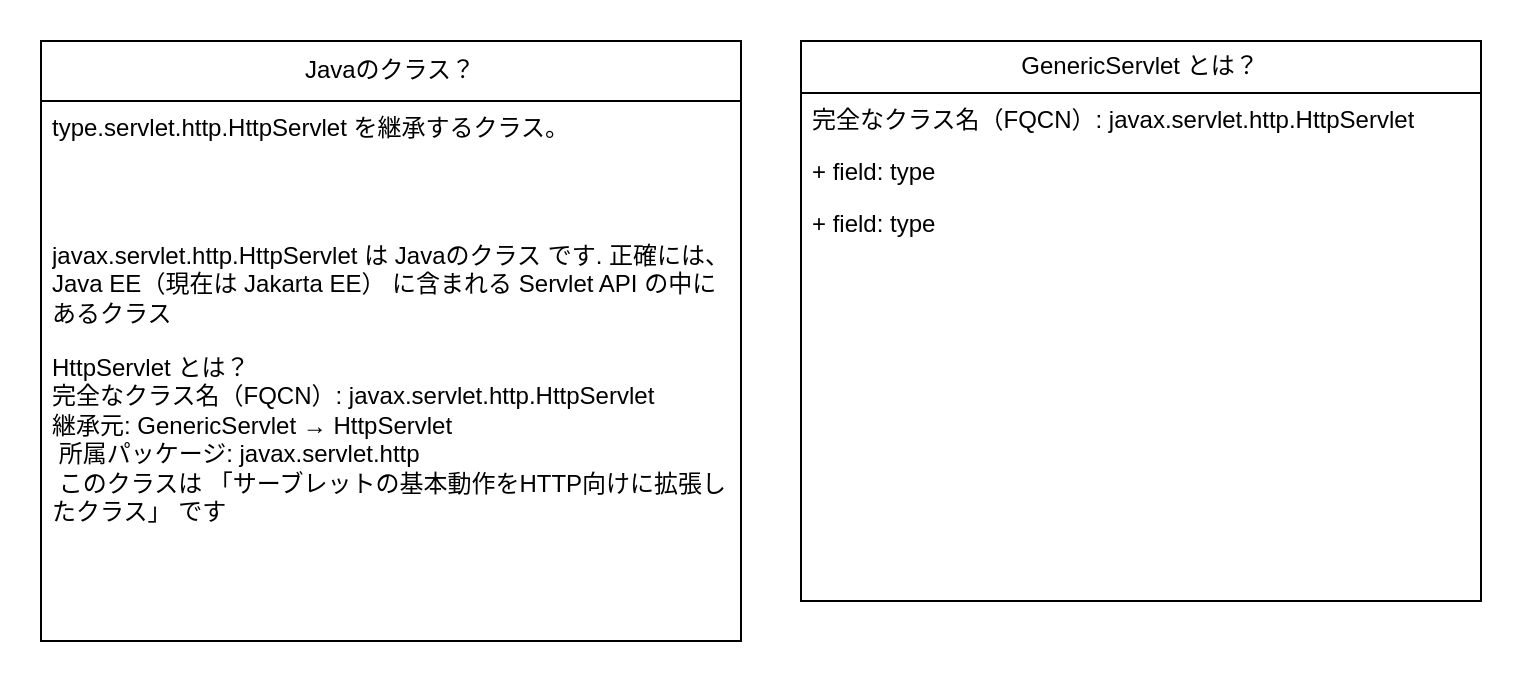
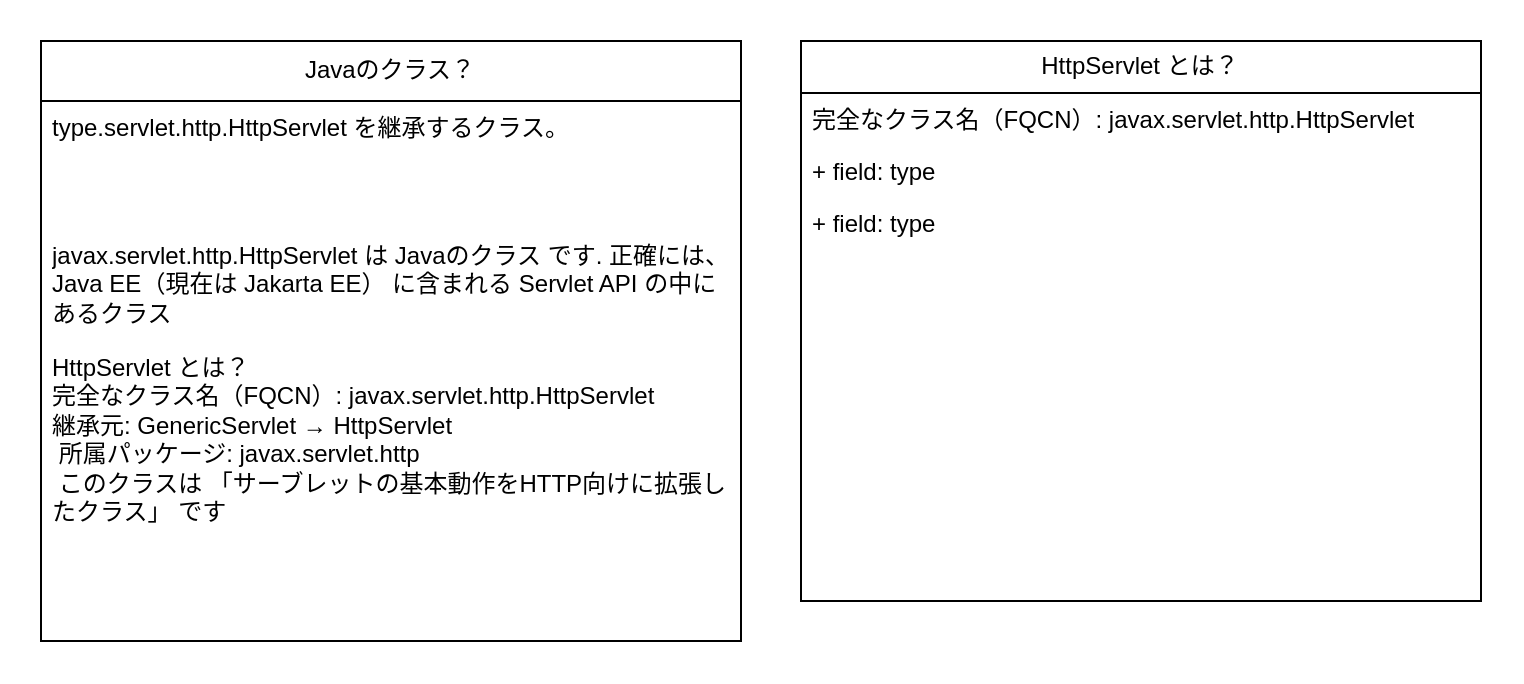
  <mxCell id="0" />
  <mxCell id="1" parent="0" />
  <mxCell id="2" value="Javaのクラス？" style="swimlane;fontStyle=0;childLayout=stackLayout;horizontal=1;startSize=30;fillColor=none;horizontalStack=0;resizeParent=1;resizeParentMax=0;resizeLast=0;collapsible=1;marginBottom=0;whiteSpace=wrap;html=1;" vertex="1" parent="1"><mxGeometry x="20" y="20" width="350" height="300" as="geometry"><mxRectangle x="90" y="110" width="110" height="30" as="alternateBounds" /></mxGeometry></mxCell>
  <mxCell id="3" value="type.servlet.http.HttpServlet を継承するクラス。" style="text;strokeColor=none;fillColor=none;align=left;verticalAlign=top;spacingLeft=4;spacingRight=4;overflow=hidden;rotatable=0;points=[[0,0.5],[1,0.5]];portConstraint=eastwest;whiteSpace=wrap;html=1;" vertex="1" parent="2"><mxGeometry y="30" width="350" height="64" as="geometry" /></mxCell>
  <mxCell id="4" value="javax.servlet.http.HttpServlet は Javaのクラス です. 正確には、Java EE（現在は Jakarta EE） に含まれる Servlet API の中にあるクラス" style="text;strokeColor=none;fillColor=none;align=left;verticalAlign=top;spacingLeft=4;spacingRight=4;overflow=hidden;rotatable=0;points=[[0,0.5],[1,0.5]];portConstraint=eastwest;whiteSpace=wrap;html=1;" vertex="1" parent="2"><mxGeometry y="94" width="350" height="56" as="geometry" /></mxCell>
  <mxCell id="5" value="&lt;div&gt;HttpServlet とは？&lt;/div&gt;&lt;div&gt;完全なクラス名（FQCN）: javax.servlet.http.HttpServlet&lt;/div&gt;&lt;div&gt;継承元: GenericServlet → HttpServlet&lt;/div&gt;&lt;div&gt;&amp;nbsp;所属パッケージ: javax.servlet.http&lt;/div&gt;&lt;div&gt;&amp;nbsp;このクラスは 「サーブレットの基本動作をHTTP向けに拡張したクラス」 です&lt;/div&gt;" style="text;strokeColor=none;fillColor=none;align=left;verticalAlign=top;spacingLeft=4;spacingRight=4;overflow=hidden;rotatable=0;points=[[0,0.5],[1,0.5]];portConstraint=eastwest;whiteSpace=wrap;html=1;" vertex="1" parent="2"><mxGeometry y="150" width="350" height="150" as="geometry" /></mxCell>
- <mxCell id="6" value="GenericServlet とは？" style="swimlane;fontStyle=0;childLayout=stackLayout;horizontal=1;startSize=26;fillColor=none;horizontalStack=0;resizeParent=1;resizeParentMax=0;resizeLast=0;collapsible=1;marginBottom=0;whiteSpace=wrap;html=1;" vertex="1" parent="1"><mxGeometry x="400" y="20" width="340" height="280" as="geometry" /></mxCell>
+ <mxCell id="6" value="HttpServlet とは？" style="swimlane;fontStyle=0;childLayout=stackLayout;horizontal=1;startSize=26;fillColor=none;horizontalStack=0;resizeParent=1;resizeParentMax=0;resizeLast=0;collapsible=1;marginBottom=0;whiteSpace=wrap;html=1;" vertex="1" parent="1"><mxGeometry x="400" y="20" width="340" height="280" as="geometry" /></mxCell>
  <mxCell id="7" value="完全なクラス名（FQCN）: javax.servlet.http.HttpServlet" style="text;strokeColor=none;fillColor=none;align=left;verticalAlign=top;spacingLeft=4;spacingRight=4;overflow=hidden;rotatable=0;points=[[0,0.5],[1,0.5]];portConstraint=eastwest;whiteSpace=wrap;html=1;" vertex="1" parent="6"><mxGeometry y="26" width="340" height="26" as="geometry" /></mxCell>
  <mxCell id="8" value="+ field: type" style="text;strokeColor=none;fillColor=none;align=left;verticalAlign=top;spacingLeft=4;spacingRight=4;overflow=hidden;rotatable=0;points=[[0,0.5],[1,0.5]];portConstraint=eastwest;whiteSpace=wrap;html=1;" vertex="1" parent="6"><mxGeometry y="52" width="340" height="26" as="geometry" /></mxCell>
  <mxCell id="9" value="+ field: type" style="text;strokeColor=none;fillColor=none;align=left;verticalAlign=top;spacingLeft=4;spacingRight=4;overflow=hidden;rotatable=0;points=[[0,0.5],[1,0.5]];portConstraint=eastwest;whiteSpace=wrap;html=1;" vertex="1" parent="6"><mxGeometry y="78" width="340" height="202" as="geometry" /></mxCell>
